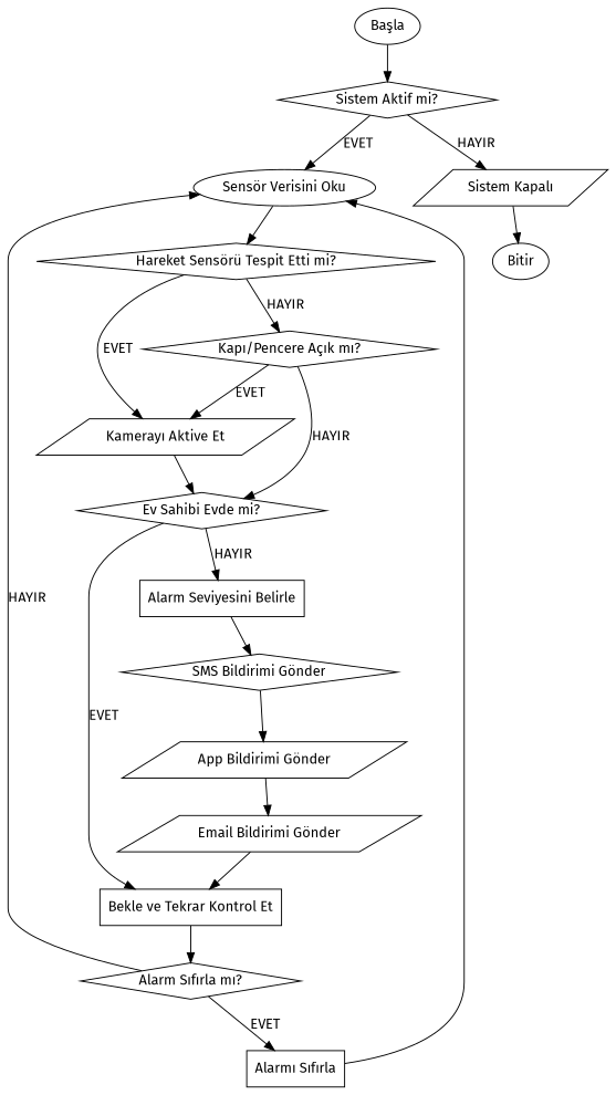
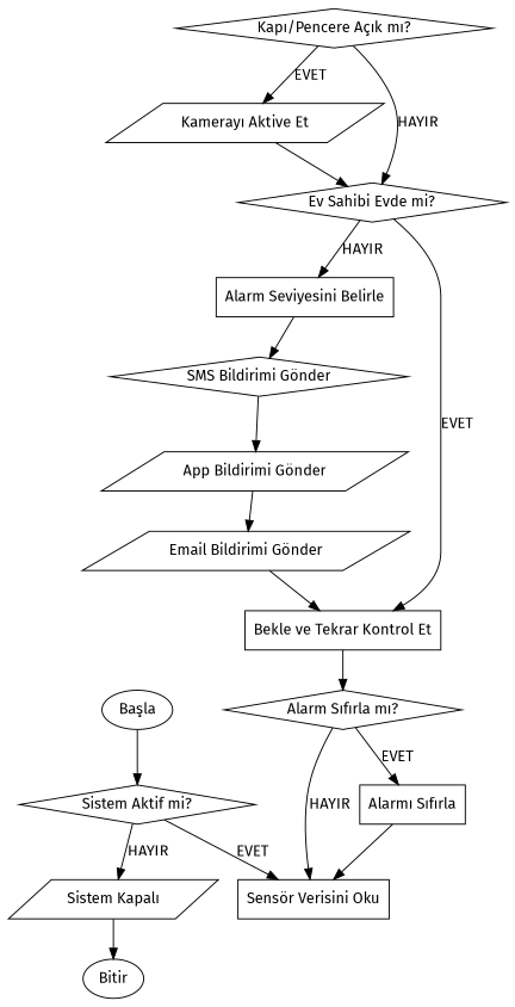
  digraph {
    fontname="Fira Sans"
    rankdir=TB
    node [fontname="Fira Sans" shape=diamond]
    edge [fontname="Fira Sans"]
    n1 [label="Başla" shape=oval]
    n2 [label="Sistem Aktif mi?"]
-   n3 [label="Sensör Verisini Oku" shape=ellipse]
+   n3 [label="Sensör Verisini Oku" shape=box]
    n4 [label="Sistem Kapalı" shape=parallelogram]
-   n5 [label="Hareket Sensörü Tespit Etti mi?"]
    n6 [label=Bitir shape=oval]
    n7 [label="Kapı/Pencere Açık mı?"]
    n8 [label="Kamerayı Aktive Et" shape=parallelogram]
    n9 [label="Ev Sahibi Evde mi?"]
    n10 [label="Alarm Seviyesini Belirle" shape=box]
    n11 [label="Bekle ve Tekrar Kontrol Et" shape=box]
    n12 [label="SMS Bildirimi Gönder"]
    n13 [label="Alarm Sıfırla mı?"]
    n14 [label="App Bildirimi Gönder" shape=parallelogram]
    n15 [label="Email Bildirimi Gönder" shape=parallelogram]
    n16 [label="Alarmı Sıfırla" shape=box]
    n1 -> n2
    n2 -> n3 [label=EVET]
    n2 -> n4 [label=HAYIR]
-   n3 -> n5
    n4 -> n6
-   n5 -> n7 [label=HAYIR]
-   n5 -> n8 [label=EVET]
    n7 -> n8 [label=EVET]
    n7 -> n9 [label=HAYIR]
    n8 -> n9
    n9 -> n10 [label=HAYIR]
    n9 -> n11 [label=EVET]
    n10 -> n12
    n11 -> n13
    n12 -> n14
    n13 -> n3 [label=HAYIR]
    n13 -> n16 [label=EVET]
    n14 -> n15
    n15 -> n11
    n16 -> n3
  }
